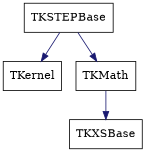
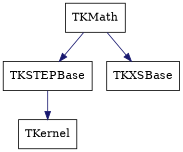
  digraph {
    aspect=1
    node [shape=box]
    edge [color=midnightblue style=solid]
    TKSTEPBase
    TKernel
    TKMath
    TKXSBase
    TKSTEPBase -> TKernel
-   TKSTEPBase -> TKMath
+   TKMath -> TKSTEPBase
    TKMath -> TKXSBase
  }
